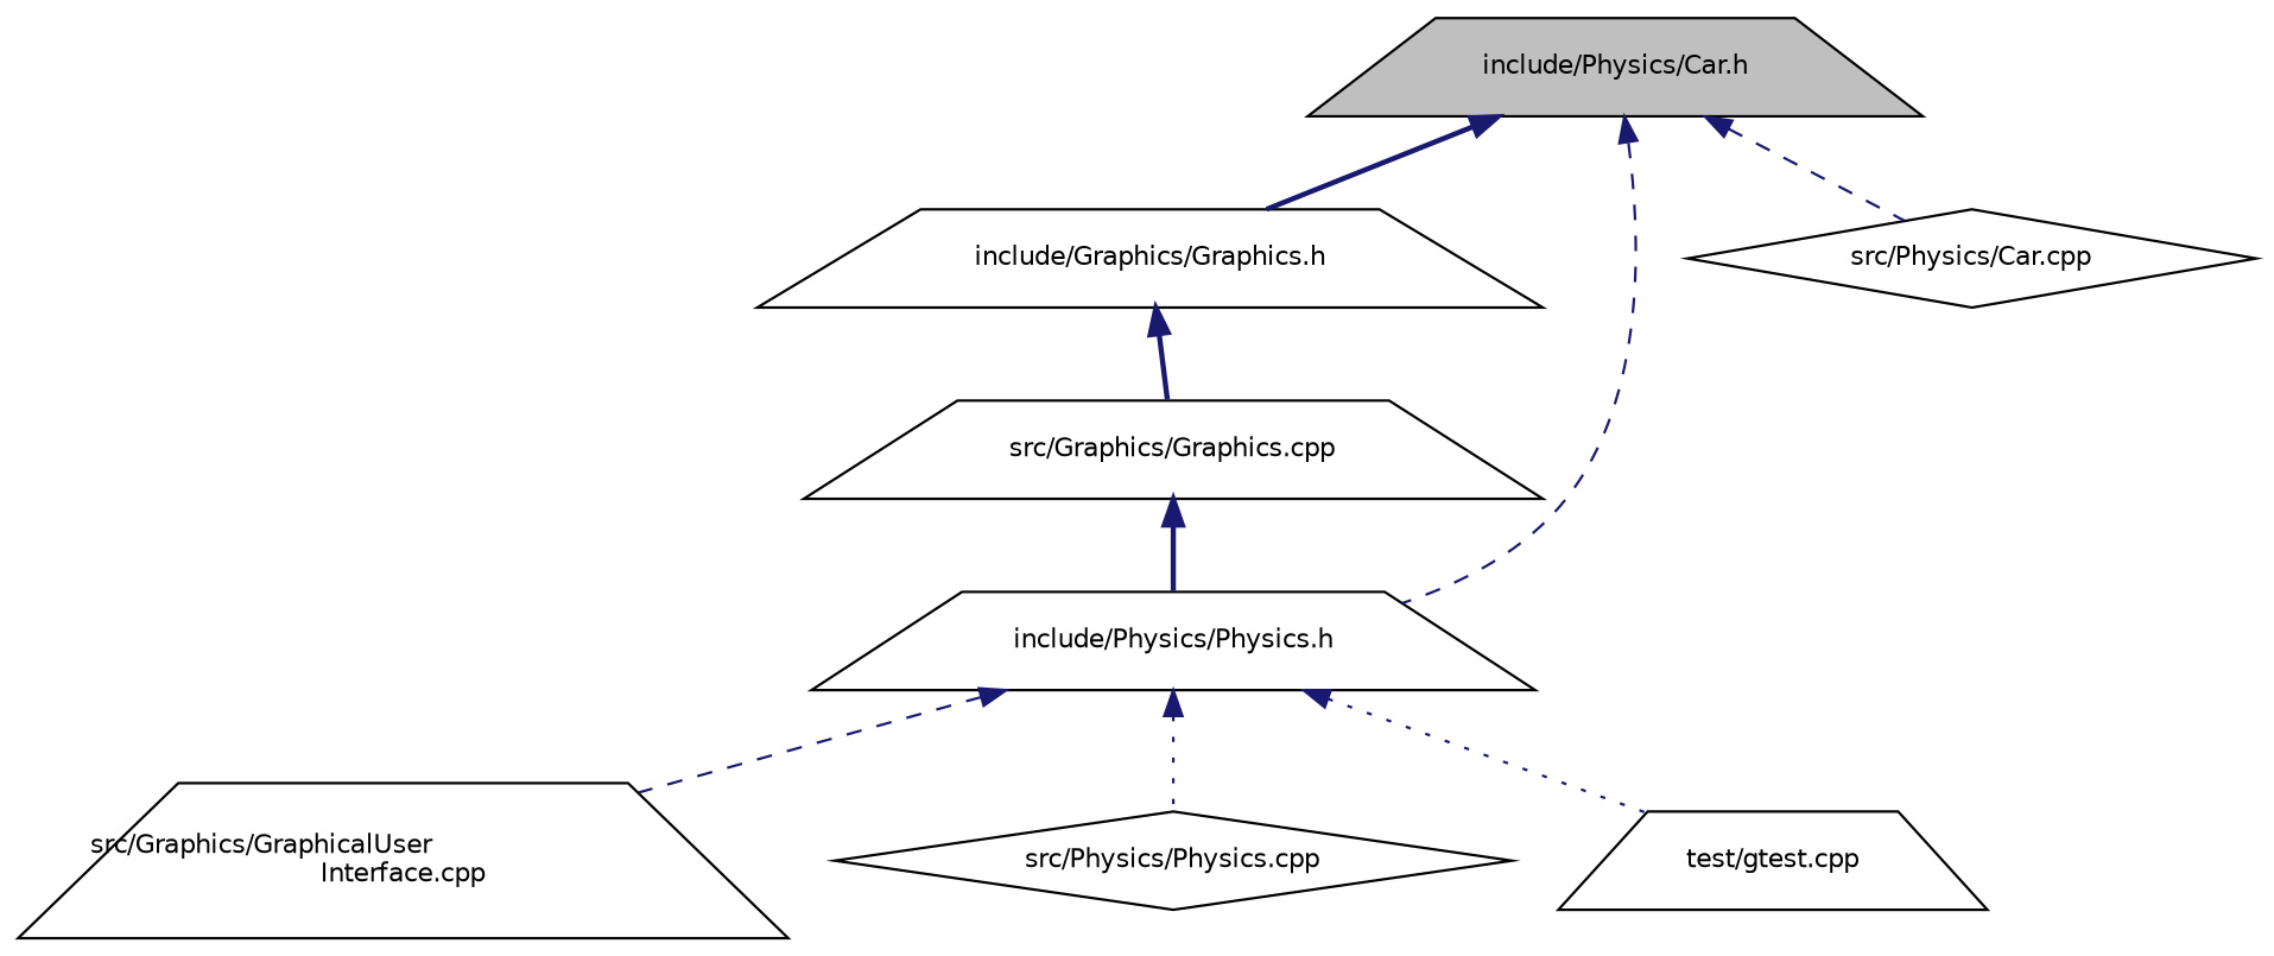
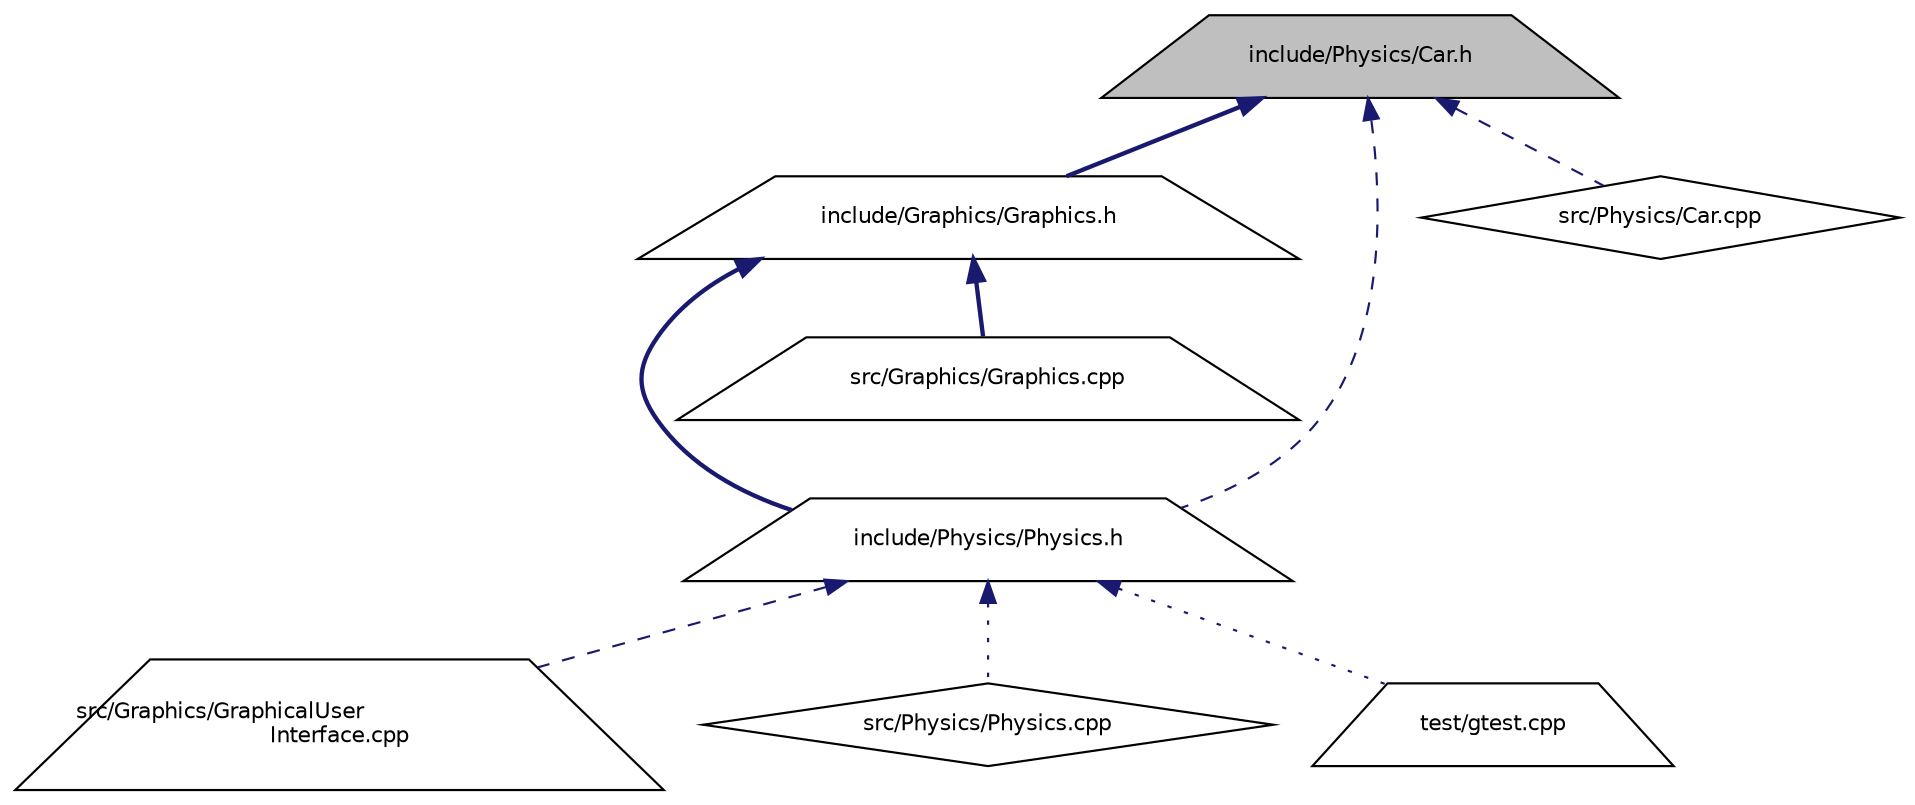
  digraph {
    node [color=black fillcolor=white fontname=Helvetica fontsize=10 shape=trapezium style=filled]
    edge [color=midnightblue dir=back fontname=Helvetica fontsize=10 labelfontname=Helvetica labelfontsize=10 style=bold]
    n1 [fillcolor=grey75 fontcolor=black height=0.2 label="include/Physics/Car.h" width=0.4]
    n2 [height=0.2 label="include/Graphics/Graphics.h" width=0.4]
    n3 [height=0.2 label="include/Physics/Physics.h" width=0.4]
    n4 [height=0.2 label="src/Physics/Car.cpp" shape=diamond width=0.4]
    n5 [height=0.2 label="src/Graphics/Graphics.cpp" width=0.4]
    n6 [height=0.2 label="src/Graphics/GraphicalUser\lInterface.cpp" width=0.4]
    n7 [height=0.2 label="src/Physics/Physics.cpp" shape=diamond width=0.4]
    n8 [height=0.2 label="test/gtest.cpp" width=0.4]
    n1 -> n2
    n1 -> n3 [style=dashed]
    n1 -> n4 [style=dashed]
-   n5 -> n3
+   n2 -> n3
    n2 -> n5
    n3 -> n6 [style=dashed]
    n3 -> n7 [style=dotted]
    n3 -> n8 [style=dotted]
  }
